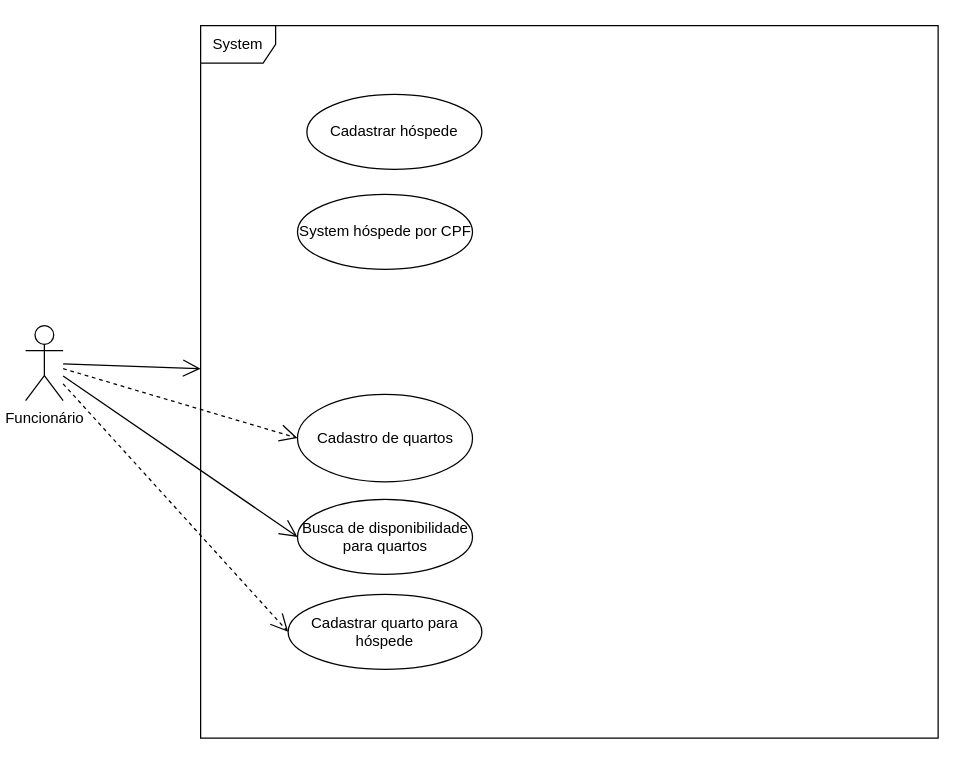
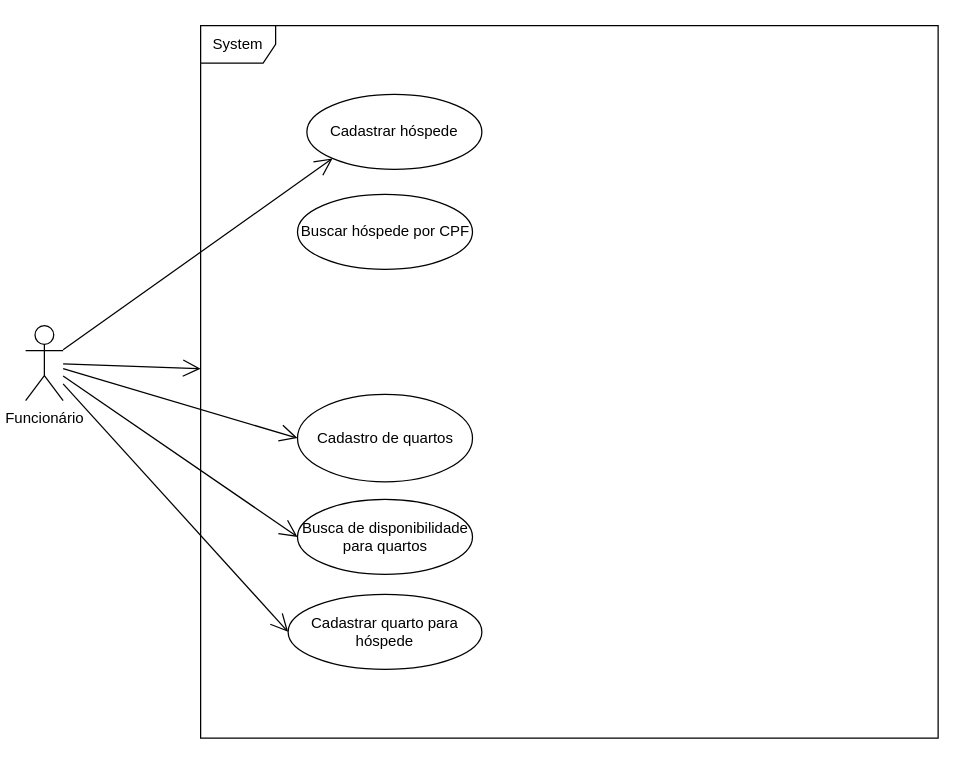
  <mxCell id="0" />
  <mxCell id="1" parent="0" />
  <mxCell id="2" value="System" style="shape=umlFrame;whiteSpace=wrap;html=1;noLabel=0;portConstraintRotation=0;" vertex="1" parent="1"><mxGeometry x="160" y="20" width="590" height="570" as="geometry" /></mxCell>
  <mxCell id="3" value="Funcionário" style="shape=umlActor;verticalLabelPosition=bottom;verticalAlign=top;html=1;outlineConnect=0;" parent="1" vertex="1"><mxGeometry x="20" y="260" width="30" height="60" as="geometry" /></mxCell>
  <mxCell id="4" value="Cadastrar hóspede" style="ellipse;whiteSpace=wrap;html=1;" parent="1" vertex="1"><mxGeometry x="245" y="75" width="140" height="60" as="geometry" /></mxCell>
- <mxCell id="6" value="System hóspede por CPF" style="ellipse;whiteSpace=wrap;html=1;" parent="1" vertex="1"><mxGeometry x="237.5" y="155" width="140" height="60" as="geometry" /></mxCell>
+ <mxCell id="5" value="" style="endArrow=open;endFill=1;endSize=12;html=1;rounded=0;entryX=0;entryY=1;entryDx=0;entryDy=0;" parent="1" source="3" target="4" edge="1"><mxGeometry width="160" relative="1" as="geometry"><mxPoint x="140" y="260" as="sourcePoint" /><mxPoint x="300" y="260" as="targetPoint" /></mxGeometry></mxCell>
+ <mxCell id="6" value="Buscar hóspede por CPF" style="ellipse;whiteSpace=wrap;html=1;" parent="1" vertex="1"><mxGeometry x="237.5" y="155" width="140" height="60" as="geometry" /></mxCell>
  <mxCell id="7" value="" style="endArrow=open;endFill=1;endSize=12;html=1;rounded=0;" parent="1" source="3" target="2" edge="1"><mxGeometry width="160" relative="1" as="geometry"><mxPoint x="70" y="220" as="sourcePoint" /><mxPoint x="230" y="220" as="targetPoint" /></mxGeometry></mxCell>
  <mxCell id="8" value="Cadastrar quarto para hóspede" style="ellipse;whiteSpace=wrap;html=1;" parent="1" vertex="1"><mxGeometry x="230" y="475" width="155" height="60" as="geometry" /></mxCell>
- <mxCell id="9" value="" style="endArrow=open;endFill=1;endSize=12;html=1;rounded=0;entryX=0;entryY=0.5;entryDx=0;entryDy=0;dashed=1;" edge="1" parent="1" source="3" target="8"><mxGeometry width="160" relative="1" as="geometry"><mxPoint x="60" y="270.001" as="sourcePoint" /><mxPoint x="199.995" y="356.152" as="targetPoint" /></mxGeometry></mxCell>
+ <mxCell id="9" value="" style="endArrow=open;endFill=1;endSize=12;html=1;rounded=0;entryX=0;entryY=0.5;entryDx=0;entryDy=0;" edge="1" parent="1" source="3" target="8"><mxGeometry width="160" relative="1" as="geometry"><mxPoint x="60" y="270.001" as="sourcePoint" /><mxPoint x="199.995" y="356.152" as="targetPoint" /></mxGeometry></mxCell>
  <mxCell id="10" value="Busca de disponibilidade para quartos" style="ellipse;whiteSpace=wrap;html=1;" vertex="1" parent="1"><mxGeometry x="237.5" y="399" width="140" height="60" as="geometry" /></mxCell>
  <mxCell id="11" value="Cadastro de quartos" style="ellipse;whiteSpace=wrap;html=1;" vertex="1" parent="1"><mxGeometry x="237.5" y="315" width="140" height="70" as="geometry" /></mxCell>
  <mxCell id="12" style="edgeStyle=orthogonalEdgeStyle;rounded=0;orthogonalLoop=1;jettySize=auto;html=1;exitX=0.5;exitY=1;exitDx=0;exitDy=0;" edge="1" parent="1" source="11" target="11"><mxGeometry relative="1" as="geometry" /></mxCell>
- <mxCell id="13" value="" style="endArrow=open;endFill=1;endSize=12;html=1;rounded=0;entryX=0;entryY=0.5;entryDx=0;entryDy=0;dashed=1;" edge="1" parent="1" source="3" target="11"><mxGeometry width="160" relative="1" as="geometry"><mxPoint x="112.02" y="169.996" as="sourcePoint" /><mxPoint x="275.003" y="336.954" as="targetPoint" /></mxGeometry></mxCell>
+ <mxCell id="13" value="" style="endArrow=open;endFill=1;endSize=12;html=1;rounded=0;entryX=0;entryY=0.5;entryDx=0;entryDy=0;" edge="1" parent="1" source="3" target="11"><mxGeometry width="160" relative="1" as="geometry"><mxPoint x="112.02" y="169.996" as="sourcePoint" /><mxPoint x="275.003" y="336.954" as="targetPoint" /></mxGeometry></mxCell>
  <mxCell id="14" value="" style="endArrow=open;endFill=1;endSize=12;html=1;rounded=0;entryX=0;entryY=0.5;entryDx=0;entryDy=0;" edge="1" parent="1" source="3" target="10"><mxGeometry width="160" relative="1" as="geometry"><mxPoint x="290" y="380" as="sourcePoint" /><mxPoint x="450" y="380" as="targetPoint" /></mxGeometry></mxCell>
